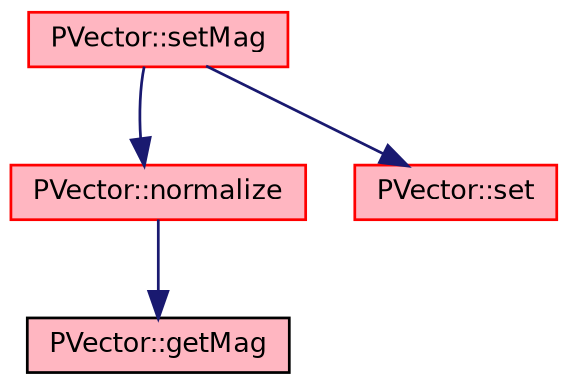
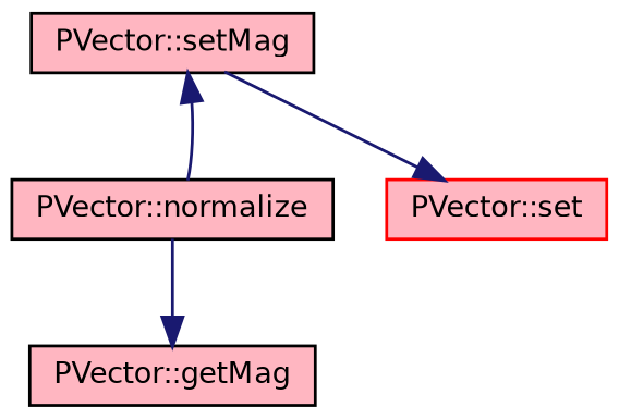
  digraph {
    fontname="DejaVu Sans"
    rankdir=TB
    node [color=red fillcolor=lightpink fontname="DejaVu Sans" fontsize=10 shape=record style=filled]
    edge [color=midnightblue fontname="DejaVu Sans" fontsize=10 labelfontname=Helvetica labelfontsize=10 style=solid]
-   n1 [fontcolor=black height=0.2 label="PVector::setMag" width=0.4]
-   n2 [height=0.2 label="PVector::normalize" width=0.4]
+   n1 [color=black fontcolor=black height=0.2 label="PVector::setMag" width=0.4]
+   n2 [color=black height=0.2 label="PVector::normalize" width=0.4]
    n3 [height=0.2 label="PVector::set" width=0.4]
    n4 [color=black height=0.2 label="PVector::getMag" width=0.4]
-   n1 -> n2
+   n2 -> n1
    n1 -> n3
    n2 -> n4
  }
